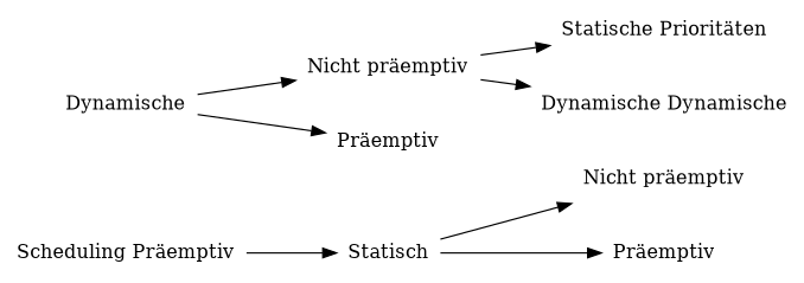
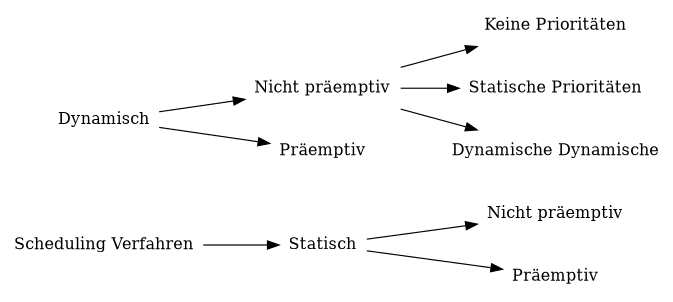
  digraph {
    rankdir=LR
    node [shape=plaintext]
-   n1 [label="Scheduling Präemptiv"]
+   n1 [label="Scheduling Verfahren"]
    Statisch
    n3 [label="Nicht präemptiv"]
    n4 [label="Präemptiv"]
    n5 [label="Nicht präemptiv"]
-   Dynamisch [label=Dynamische]
+   Dynamisch
    n7 [label="Präemptiv"]
+   n8 [label="Keine Prioritäten"]
    n9 [label="Statische Prioritäten"]
    n10 [label="Dynamische Dynamische"]
    n1 -> Statisch
    Statisch -> n3
    Statisch -> n4
+   n5 -> n8
    n5 -> n9
    n5 -> n10
    Dynamisch -> n5
    Dynamisch -> n7
  }
